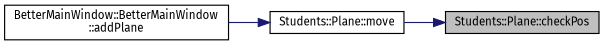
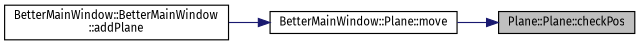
  digraph {
    fontname="Fira Sans"
    rankdir=RL
    node [color=black fillcolor=white fontname="Fira Sans" fontsize=10 shape=record style=filled]
    edge [color=midnightblue dir=back fontname="Fira Sans" fontsize=10 labelfontname=Helvetica labelfontsize=10 style=solid]
-   n1 [fillcolor=grey75 fontcolor=black height=0.2 label="Students::Plane::checkPos" width=0.4]
-   n2 [height=0.2 label="Students::Plane::move" width=0.4]
+   n1 [fillcolor=grey75 fontcolor=black height=0.2 label="Plane::Plane::checkPos" width=0.4]
+   n2 [height=0.2 label="BetterMainWindow::Plane::move" width=0.4]
    n3 [height=0.2 label="BetterMainWindow::BetterMainWindow\l::addPlane" width=0.4]
    n1 -> n2
    n2 -> n3
  }
